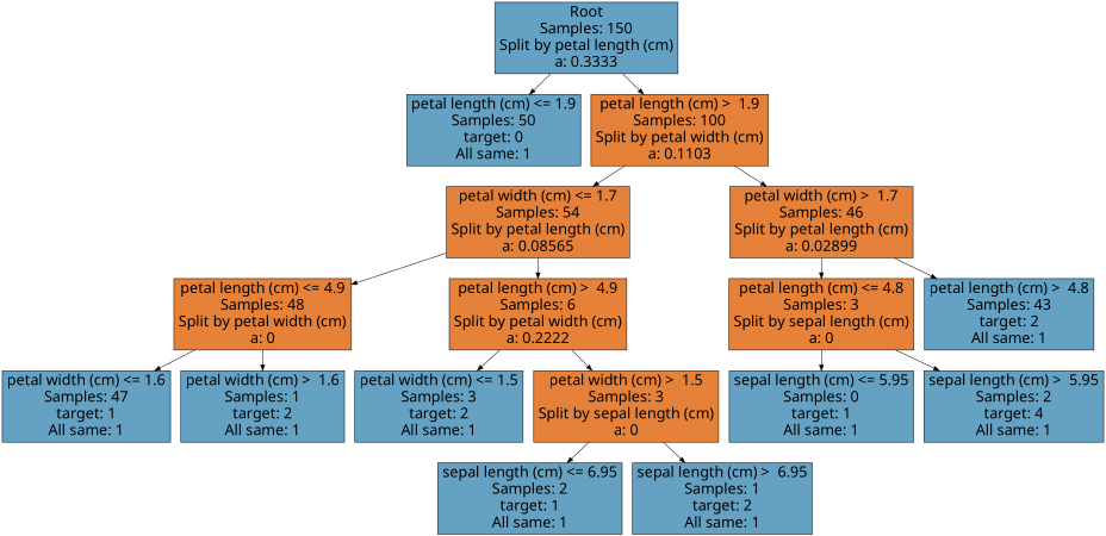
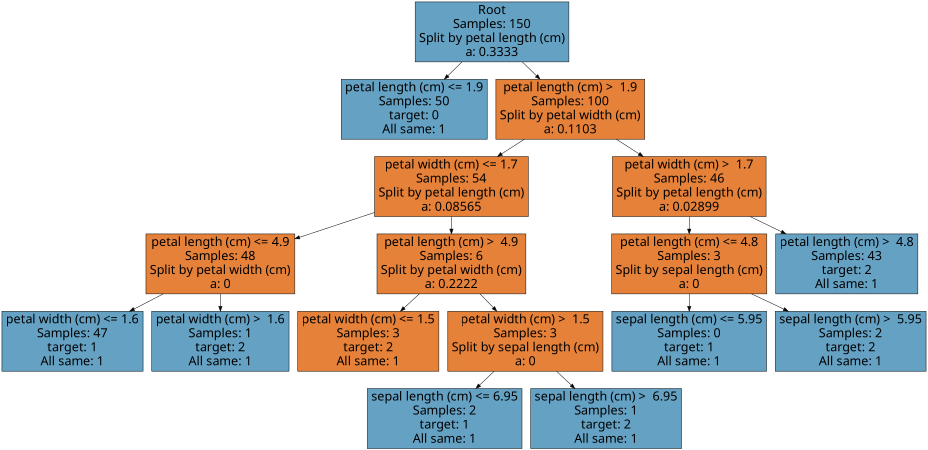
  digraph {
    node [color=black fillcolor="#64a1c3" fontname="Microsoft YaHei" fontsize=26 shape=box style=filled]
    edge [fontname="Microsoft YaHei" fontsize=26]
    n1 [label="Root\nSamples: 150\nSplit by petal length (cm)\na: 0.3333"]
    n2 [label="petal length (cm) <= 1.9\nSamples: 50\ntarget: 0\nAll same: 1"]
    n3 [fillcolor="#e58139" label="petal length (cm) >  1.9\nSamples: 100\nSplit by petal width (cm)\na: 0.1103"]
    n4 [fillcolor="#e58139" label="petal width (cm) <= 1.7\nSamples: 54\nSplit by petal length (cm)\na: 0.08565"]
    n5 [fillcolor="#e58139" label="petal width (cm) >  1.7\nSamples: 46\nSplit by petal length (cm)\na: 0.02899"]
    n6 [fillcolor="#e58139" label="petal length (cm) <= 4.9\nSamples: 48\nSplit by petal width (cm)\na: 0"]
    n7 [fillcolor="#e58139" label="petal length (cm) >  4.9\nSamples: 6\nSplit by petal width (cm)\na: 0.2222"]
    n8 [fillcolor="#e58139" label="petal length (cm) <= 4.8\nSamples: 3\nSplit by sepal length (cm)\na: 0"]
    n9 [label="petal length (cm) >  4.8\nSamples: 43\ntarget: 2\nAll same: 1"]
    n10 [label="petal width (cm) <= 1.6\nSamples: 47\ntarget: 1\nAll same: 1"]
    n11 [label="petal width (cm) >  1.6\nSamples: 1\ntarget: 2\nAll same: 1"]
-   n12 [label="petal width (cm) <= 1.5\nSamples: 3\ntarget: 2\nAll same: 1"]
+   n12 [fillcolor="#e58139" label="petal width (cm) <= 1.5\nSamples: 3\ntarget: 2\nAll same: 1"]
    n13 [fillcolor="#e58139" label="petal width (cm) >  1.5\nSamples: 3\nSplit by sepal length (cm)\na: 0"]
    n14 [label="sepal length (cm) <= 6.95\nSamples: 2\ntarget: 1\nAll same: 1"]
    n15 [label="sepal length (cm) >  6.95\nSamples: 1\ntarget: 2\nAll same: 1"]
    n16 [label="sepal length (cm) <= 5.95\nSamples: 0\ntarget: 1\nAll same: 1"]
-   n17 [label="sepal length (cm) >  5.95\nSamples: 2\ntarget: 4\nAll same: 1"]
+   n17 [label="sepal length (cm) >  5.95\nSamples: 2\ntarget: 2\nAll same: 1"]
    n1 -> n2
    n1 -> n3
    n3 -> n4
    n3 -> n5
    n4 -> n6
    n4 -> n7
    n5 -> n8
    n5 -> n9
    n6 -> n10
    n6 -> n11
    n7 -> n12
    n7 -> n13
    n8 -> n16
    n8 -> n17
    n13 -> n14
    n13 -> n15
  }
